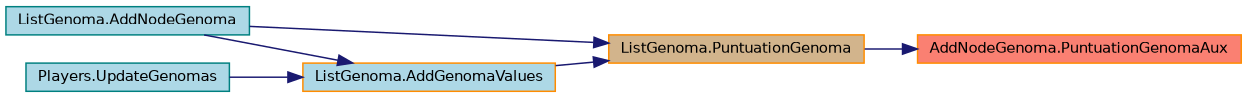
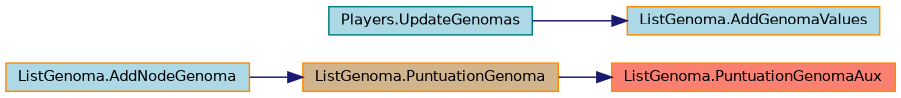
  digraph {
    rankdir=RL
    node [color=darkorange fillcolor=lightblue fontname=Helvetica fontsize=10 shape=record style=filled]
    edge [color=midnightblue dir=back fontname=Helvetica fontsize=10 labelfontname=Helvetica labelfontsize=10 style=solid]
-   n1 [fillcolor=salmon fontcolor=black height=0.2 label="AddNodeGenoma.PuntuationGenomaAux" width=0.4]
+   n1 [fillcolor=salmon fontcolor=black height=0.2 label="ListGenoma.PuntuationGenomaAux" width=0.4]
    n2 [fillcolor=tan height=0.2 label="ListGenoma.PuntuationGenoma" width=0.4]
    n3 [height=0.2 label="ListGenoma.AddGenomaValues" width=0.4]
-   n4 [color=teal height=0.2 label="ListGenoma.AddNodeGenoma" width=0.4]
+   n4 [height=0.2 label="ListGenoma.AddNodeGenoma" width=0.4]
    n5 [color=teal height=0.2 label="Players.UpdateGenomas" width=0.4]
    n1 -> n2
-   n2 -> n3
    n2 -> n4
-   n3 -> n4
    n3 -> n5
  }
